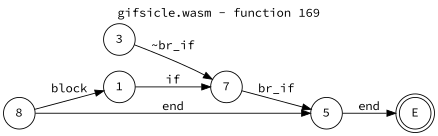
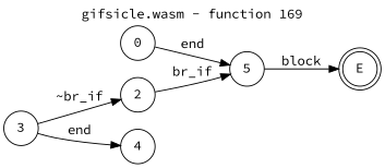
  digraph {
    fontname="Source Code Pro"
    label="gifsicle.wasm - function 169"
    labelfontcolor=black
    labelfontname=Helvetica
    labelfontsize=16
    labelloc=t
    rankdir=LR
    node [fontname="Source Code Pro" shape=circle fontcolor=black]
    edge [fontname="Source Code Pro"]
    E [shape=doublecircle fontcolor=""]
-   n2 [label=8]
-   n3 [label=1]
+   n2 [label=0]
    n4 [label=5]
-   n5 [label=7]
+   n5 [label=2]
+   n6 [label=4]
    n7 [label=3]
-   n2 -> n3 [label=block]
    n2 -> n4 [label=end]
-   n3 -> n5 [label=if]
-   n4 -> E [label=end]
+   n4 -> E [label=block]
    n5 -> n4 [label=br_if]
    n7 -> n5 [label="~br_if"]
+   n7 -> n6 [label=end]
  }
